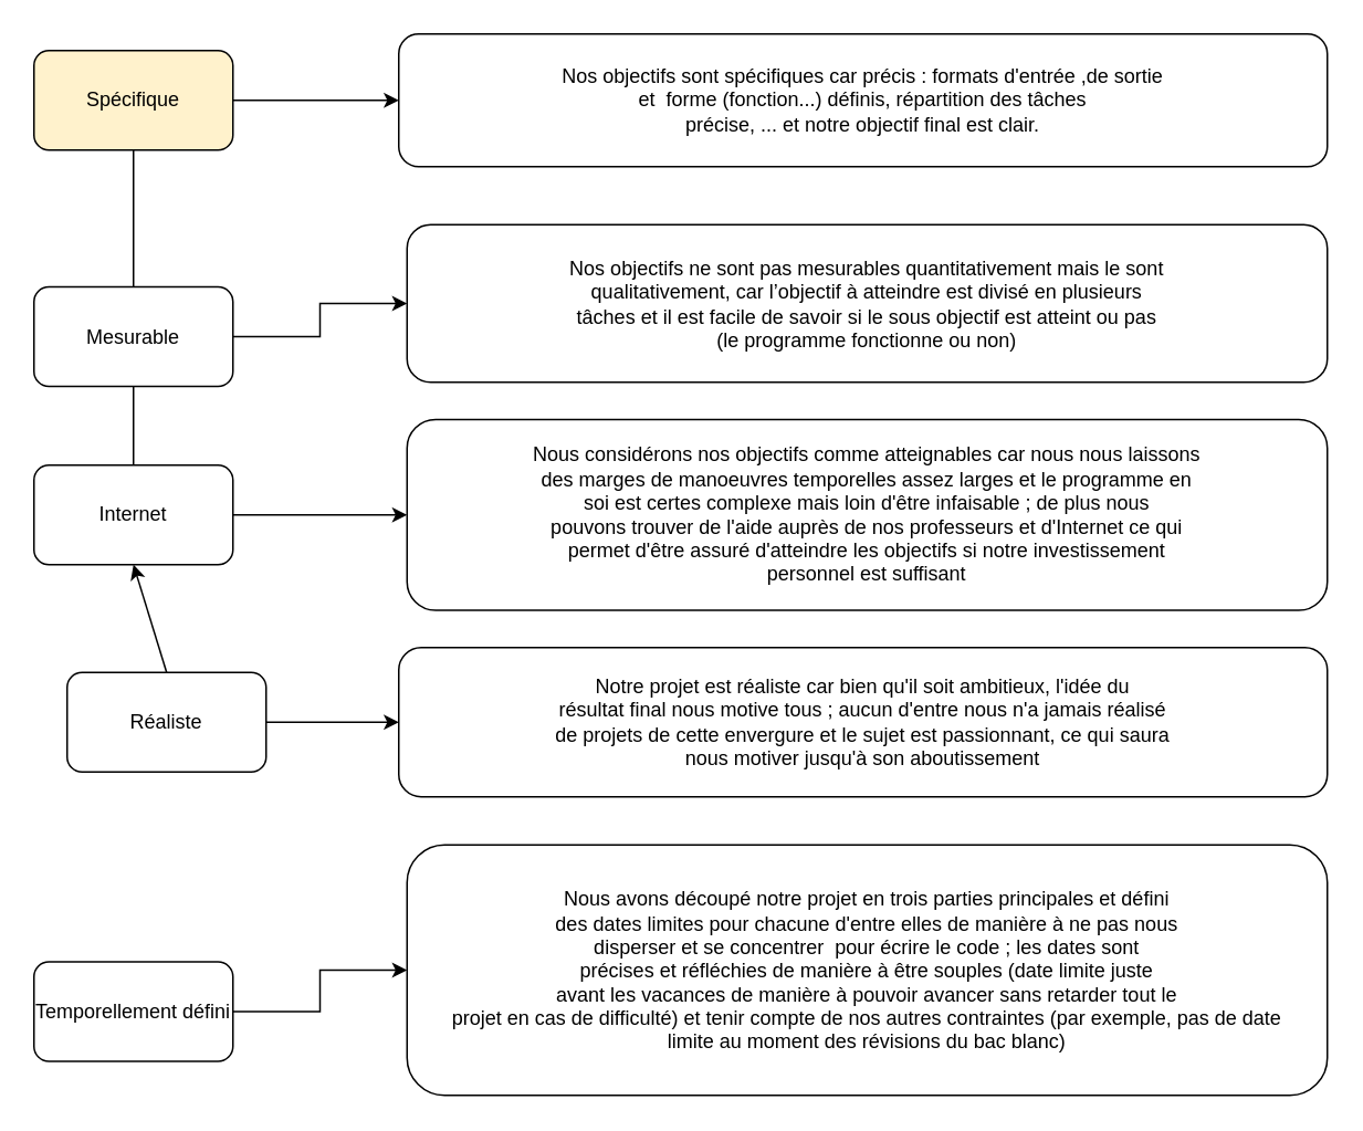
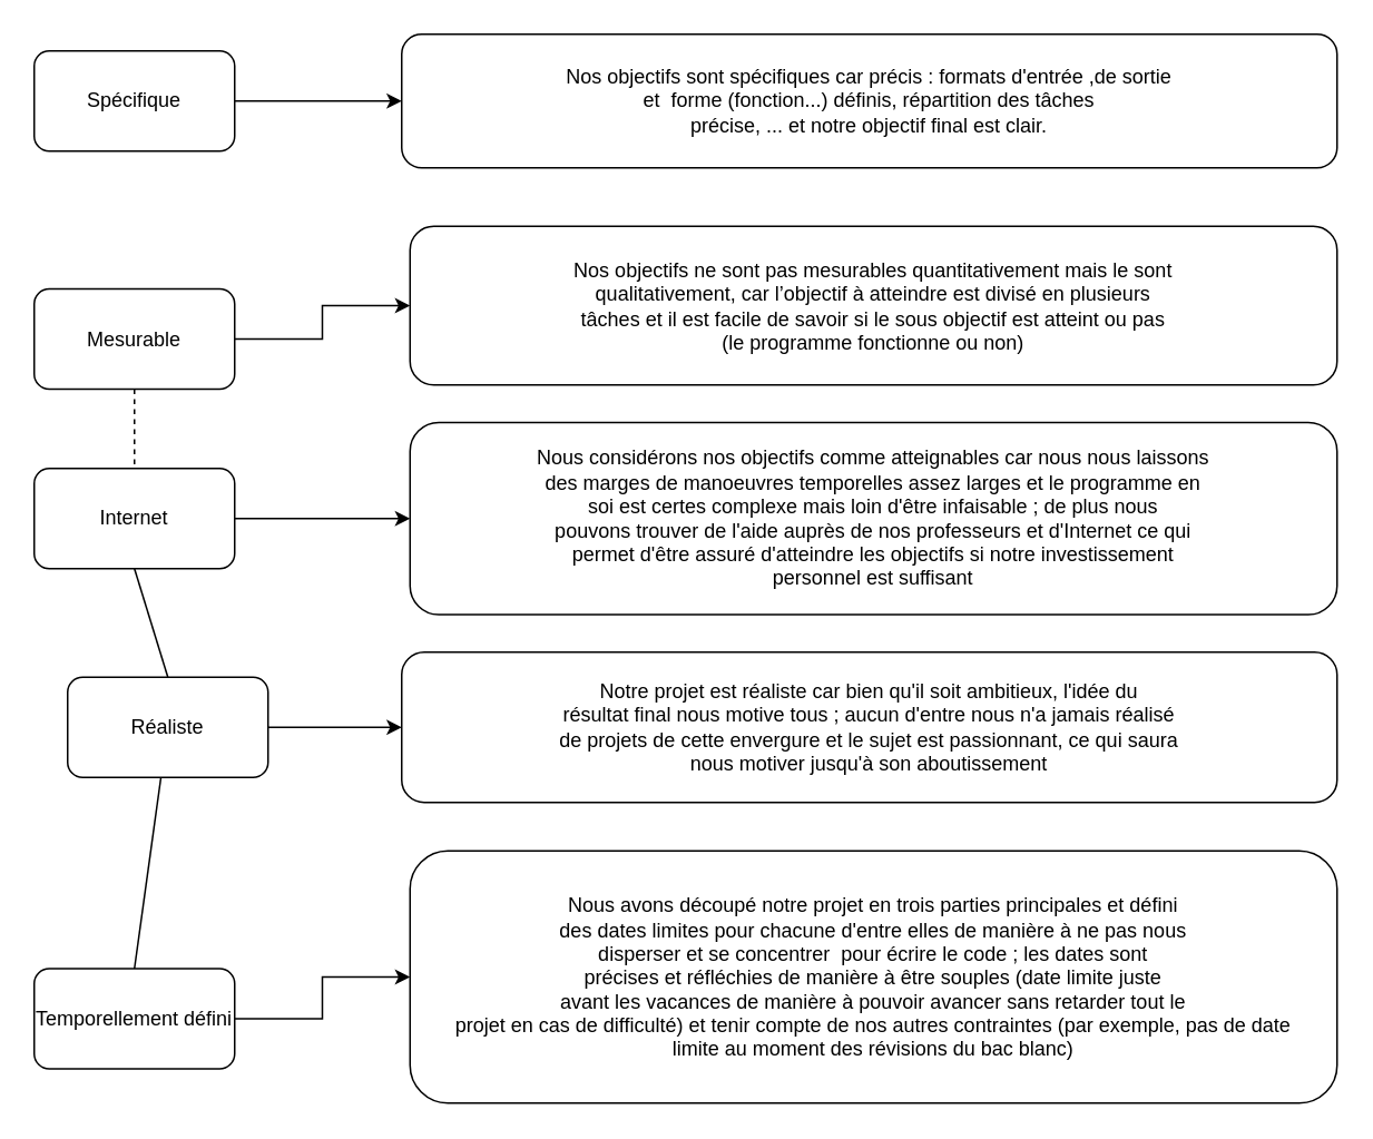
  <mxCell id="0" />
  <mxCell id="1" parent="0" />
  <mxCell id="2" style="edgeStyle=orthogonalEdgeStyle;rounded=0;orthogonalLoop=1;jettySize=auto;html=1;entryX=0;entryY=0.5;entryDx=0;entryDy=0;" parent="1" source="3" target="16" edge="1"><mxGeometry relative="1" as="geometry" /></mxCell>
- <mxCell id="3" value="Spécifique" style="rounded=1;whiteSpace=wrap;html=1;fillColor=#fff2cc;" parent="1" vertex="1"><mxGeometry x="20" y="30" width="120" height="60" as="geometry" /></mxCell>
+ <mxCell id="3" value="Spécifique" style="rounded=1;whiteSpace=wrap;html=1;" parent="1" vertex="1"><mxGeometry x="20" y="30" width="120" height="60" as="geometry" /></mxCell>
  <mxCell id="4" style="edgeStyle=orthogonalEdgeStyle;rounded=0;orthogonalLoop=1;jettySize=auto;html=1;entryX=0;entryY=0.5;entryDx=0;entryDy=0;" parent="1" source="5" target="17" edge="1"><mxGeometry relative="1" as="geometry" /></mxCell>
  <mxCell id="5" value="Mesurable" style="rounded=1;whiteSpace=wrap;html=1;" parent="1" vertex="1"><mxGeometry x="20" y="172.5" width="120" height="60" as="geometry" /></mxCell>
  <mxCell id="6" style="edgeStyle=orthogonalEdgeStyle;rounded=0;orthogonalLoop=1;jettySize=auto;html=1;entryX=0;entryY=0.5;entryDx=0;entryDy=0;" parent="1" source="7" target="18" edge="1"><mxGeometry relative="1" as="geometry" /></mxCell>
  <mxCell id="7" value="Internet" style="rounded=1;whiteSpace=wrap;html=1;" parent="1" vertex="1"><mxGeometry x="20" y="280" width="120" height="60" as="geometry" /></mxCell>
  <mxCell id="8" style="edgeStyle=orthogonalEdgeStyle;rounded=0;orthogonalLoop=1;jettySize=auto;html=1;entryX=0;entryY=0.5;entryDx=0;entryDy=0;" parent="1" source="9" target="19" edge="1"><mxGeometry relative="1" as="geometry" /></mxCell>
  <mxCell id="9" value="Réaliste" style="rounded=1;whiteSpace=wrap;html=1;" parent="1" vertex="1"><mxGeometry x="40" y="405" width="120" height="60" as="geometry" /></mxCell>
  <mxCell id="10" style="edgeStyle=orthogonalEdgeStyle;rounded=0;orthogonalLoop=1;jettySize=auto;html=1;" parent="1" source="11" target="20" edge="1"><mxGeometry relative="1" as="geometry" /></mxCell>
  <mxCell id="11" value="Temporellement défini" style="rounded=1;whiteSpace=wrap;html=1;" parent="1" vertex="1"><mxGeometry x="20" y="579.5" width="120" height="60" as="geometry" /></mxCell>
- <mxCell id="12" value="" style="endArrow=none;html=1;exitX=0.5;exitY=0;exitDx=0;exitDy=0;" parent="1" source="5" target="3" edge="1"><mxGeometry width="50" height="50" relative="1" as="geometry"><mxPoint x="20" y="720" as="sourcePoint" /><mxPoint x="70" y="670" as="targetPoint" /></mxGeometry></mxCell>
- <mxCell id="13" value="" style="endArrow=none;html=1;entryX=0.5;entryY=0;entryDx=0;entryDy=0;exitX=0.5;exitY=1;exitDx=0;exitDy=0;" parent="1" source="5" target="7" edge="1"><mxGeometry width="50" height="50" relative="1" as="geometry"><mxPoint x="80" y="250" as="sourcePoint" /><mxPoint x="90" y="330" as="targetPoint" /></mxGeometry></mxCell>
- <mxCell id="14" value="" style="endArrow=classic;html=1;exitX=0.5;exitY=0;exitDx=0;exitDy=0;entryX=0.5;entryY=1;entryDx=0;entryDy=0;" parent="1" source="9" target="7" edge="1"><mxGeometry width="50" height="50" relative="1" as="geometry"><mxPoint x="100" y="190" as="sourcePoint" /><mxPoint x="100" y="110" as="targetPoint" /></mxGeometry></mxCell>
+ <mxCell id="13" value="" style="endArrow=none;html=1;entryX=0.5;entryY=0;entryDx=0;entryDy=0;exitX=0.5;exitY=1;exitDx=0;exitDy=0;dashed=1;" parent="1" source="5" target="7" edge="1"><mxGeometry width="50" height="50" relative="1" as="geometry"><mxPoint x="80" y="250" as="sourcePoint" /><mxPoint x="90" y="330" as="targetPoint" /></mxGeometry></mxCell>
+ <mxCell id="14" value="" style="endArrow=none;html=1;exitX=0.5;exitY=0;exitDx=0;exitDy=0;entryX=0.5;entryY=1;entryDx=0;entryDy=0;" parent="1" source="9" target="7" edge="1"><mxGeometry width="50" height="50" relative="1" as="geometry"><mxPoint x="100" y="190" as="sourcePoint" /><mxPoint x="100" y="110" as="targetPoint" /></mxGeometry></mxCell>
+ <mxCell id="15" value="" style="endArrow=none;html=1;exitX=0.5;exitY=0;exitDx=0;exitDy=0;" parent="1" source="11" target="9" edge="1"><mxGeometry width="50" height="50" relative="1" as="geometry"><mxPoint x="110" y="200" as="sourcePoint" /><mxPoint x="110" y="120" as="targetPoint" /></mxGeometry></mxCell>
  <mxCell id="16" value="Nos objectifs sont spécifiques car précis : formats d'entrée ,de sortie &lt;br&gt;et&amp;nbsp; forme (fonction...) définis, répartition des tâches &lt;br&gt;précise, ... et notre objectif final est clair." style="rounded=1;whiteSpace=wrap;html=1;" parent="1" vertex="1"><mxGeometry x="240" y="20" width="560" height="80" as="geometry" /></mxCell>
  <mxCell id="17" value="Nos objectifs ne sont pas mesurables quantitativement mais le sont &lt;br&gt;qualitativement, car l’objectif à atteindre est divisé en plusieurs &lt;br&gt;tâches et il est facile de savoir si le sous objectif est atteint ou pas&lt;br&gt; (le programme fonctionne ou non)" style="rounded=1;whiteSpace=wrap;html=1;" parent="1" vertex="1"><mxGeometry x="245" y="135" width="555" height="95" as="geometry" /></mxCell>
  <mxCell id="18" value="Nous considérons nos objectifs comme atteignables car nous nous laissons&lt;br&gt; des marges de manoeuvres temporelles assez larges et le programme en &lt;br&gt;soi est certes complexe mais loin d'être infaisable ; de plus nous &lt;br&gt;pouvons trouver de l'aide auprès de nos professeurs et d'Internet ce qui&lt;br&gt; permet d'être assuré d'atteindre les objectifs si notre investissement&lt;br&gt; personnel est suffisant" style="rounded=1;whiteSpace=wrap;html=1;" parent="1" vertex="1"><mxGeometry x="245" y="252.5" width="555" height="115" as="geometry" /></mxCell>
  <mxCell id="19" value="Notre projet est réaliste car bien qu'il soit ambitieux, l'idée du &lt;br/&gt;résultat final nous motive tous ; aucun d'entre nous n'a jamais réalisé &lt;br/&gt;de projets de cette envergure et le sujet est passionnant, ce qui saura &lt;br/&gt;nous motiver jusqu'à son aboutissement " style="rounded=1;whiteSpace=wrap;html=1;" parent="1" vertex="1"><mxGeometry x="240" y="390" width="560" height="90" as="geometry" /></mxCell>
  <mxCell id="20" value="Nous avons découpé notre projet en trois parties principales et défini &lt;br&gt;des dates limites pour chacune d'entre elles de manière à ne pas nous &lt;br&gt;disperser et se concentrer&amp;nbsp; pour écrire le code ; les dates sont &lt;br&gt;précises et réfléchies de manière à être souples (date limite juste &lt;br&gt;avant les vacances de manière à pouvoir avancer sans retarder tout le &lt;br&gt;projet en cas de difficulté) et tenir compte de nos autres contraintes (par exemple, pas de date &lt;br&gt;limite au moment des révisions du bac blanc)" style="rounded=1;whiteSpace=wrap;html=1;" parent="1" vertex="1"><mxGeometry x="245" y="509" width="555" height="151" as="geometry" /></mxCell>
